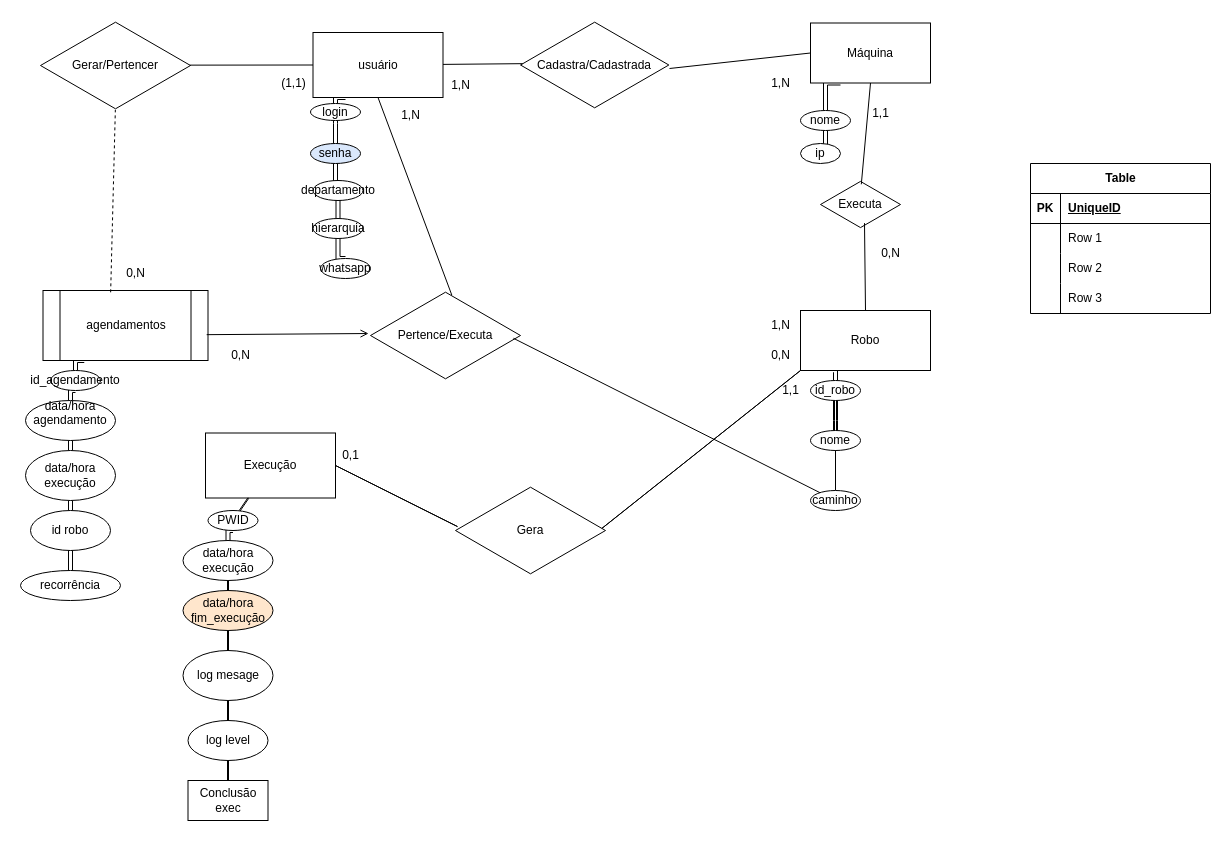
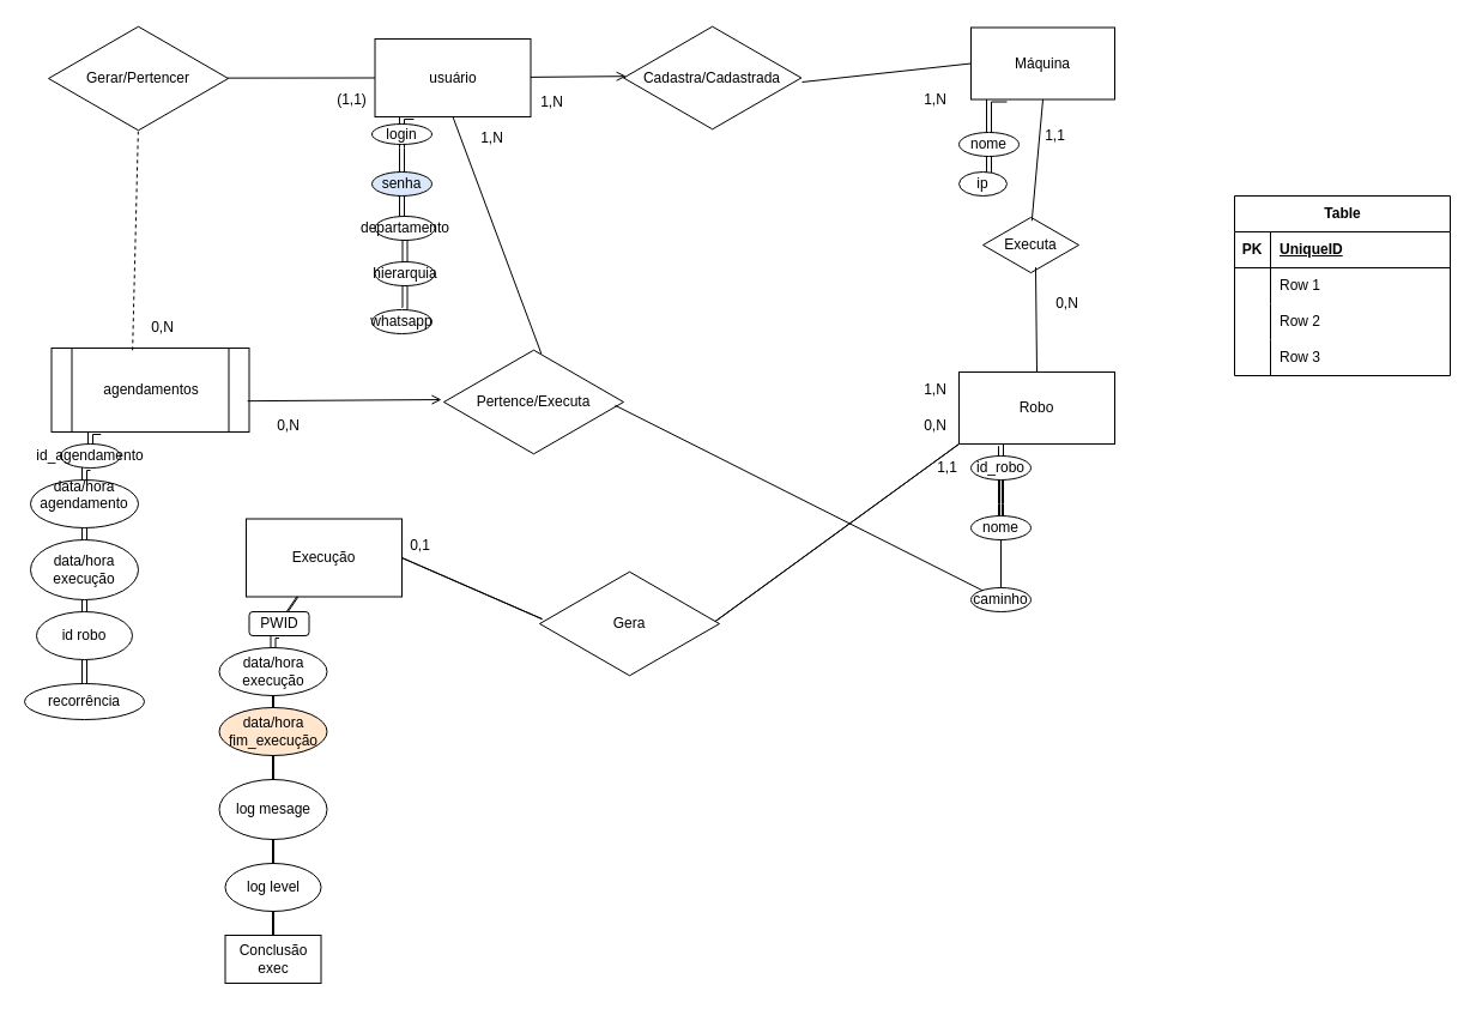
  <mxCell id="0" />
  <mxCell id="1" parent="0" />
  <mxCell id="2" style="edgeStyle=orthogonalEdgeStyle;shape=link;rounded=0;orthogonalLoop=1;jettySize=auto;html=1;exitX=0.25;exitY=1;exitDx=0;exitDy=0;entryX=0.5;entryY=0;entryDx=0;entryDy=0;width=4;" parent="1" source="4" target="51" edge="1"><mxGeometry relative="1" as="geometry" /></mxCell>
  <mxCell id="3" style="edgeStyle=none;shape=link;rounded=0;orthogonalLoop=1;jettySize=auto;html=1;exitX=0;exitY=1;exitDx=0;exitDy=0;width=0;entryX=0.95;entryY=0.511;entryDx=0;entryDy=0;entryPerimeter=0;" parent="1" source="4" target="62" edge="1"><mxGeometry relative="1" as="geometry"><mxPoint x="590" y="470" as="targetPoint" /></mxGeometry></mxCell>
  <mxCell id="4" value="Robo" style="rounded=0;whiteSpace=wrap;html=1;" parent="1" vertex="1"><mxGeometry x="800" y="310" width="130" height="60" as="geometry" /></mxCell>
  <mxCell id="5" style="edgeStyle=orthogonalEdgeStyle;shape=link;rounded=0;orthogonalLoop=1;jettySize=auto;html=1;exitX=0.25;exitY=1;exitDx=0;exitDy=0;entryX=0.5;entryY=0;entryDx=0;entryDy=0;" parent="1" source="6" target="35" edge="1"><mxGeometry relative="1" as="geometry" /></mxCell>
  <mxCell id="6" value="usuário" style="rounded=0;whiteSpace=wrap;html=1;" parent="1" vertex="1"><mxGeometry x="312.5" y="32" width="130" height="65" as="geometry" /></mxCell>
  <mxCell id="7" style="edgeStyle=orthogonalEdgeStyle;shape=link;rounded=0;orthogonalLoop=1;jettySize=auto;html=1;exitX=0.25;exitY=1;exitDx=0;exitDy=0;entryX=0.5;entryY=0;entryDx=0;entryDy=0;" parent="1" source="8" target="53" edge="1"><mxGeometry relative="1" as="geometry" /></mxCell>
  <mxCell id="8" value="agendamentos" style="shape=process;whiteSpace=wrap;html=1;backgroundOutline=1;" parent="1" vertex="1"><mxGeometry x="42.5" y="290" width="165" height="70" as="geometry" /></mxCell>
  <mxCell id="9" value="Pertence/Executa" style="html=1;whiteSpace=wrap;aspect=fixed;shape=isoRectangle;" parent="1" vertex="1"><mxGeometry x="370" y="290" width="150" height="90" as="geometry" /></mxCell>
  <mxCell id="10" value="Gerar/Pertencer" style="html=1;whiteSpace=wrap;aspect=fixed;shape=isoRectangle;" parent="1" vertex="1"><mxGeometry x="40" y="20" width="150" height="90" as="geometry" /></mxCell>
  <mxCell id="11" value="0,N" style="text;html=1;align=center;verticalAlign=middle;resizable=0;points=[];autosize=1;strokeColor=none;fillColor=none;" parent="1" vertex="1"><mxGeometry x="115" y="258" width="40" height="30" as="geometry" /></mxCell>
  <mxCell id="12" value="(1,1)" style="text;html=1;align=center;verticalAlign=middle;resizable=0;points=[];autosize=1;strokeColor=none;fillColor=none;" parent="1" vertex="1"><mxGeometry x="267.5" y="67.5" width="50" height="30" as="geometry" /></mxCell>
  <mxCell id="13" value="0,N" style="text;html=1;align=center;verticalAlign=middle;resizable=0;points=[];autosize=1;strokeColor=none;fillColor=none;" parent="1" vertex="1"><mxGeometry x="220" y="340" width="40" height="30" as="geometry" /></mxCell>
  <mxCell id="14" value="1,N" style="text;html=1;align=center;verticalAlign=middle;resizable=0;points=[];autosize=1;strokeColor=none;fillColor=none;" parent="1" vertex="1"><mxGeometry x="760" y="310" width="40" height="30" as="geometry" /></mxCell>
  <mxCell id="15" style="edgeStyle=orthogonalEdgeStyle;shape=link;rounded=0;orthogonalLoop=1;jettySize=auto;html=1;exitX=0.25;exitY=1;exitDx=0;exitDy=0;entryX=0.5;entryY=0;entryDx=0;entryDy=0;" parent="1" source="16" target="44" edge="1"><mxGeometry relative="1" as="geometry" /></mxCell>
  <mxCell id="16" value="Máquina" style="rounded=0;whiteSpace=wrap;html=1;" parent="1" vertex="1"><mxGeometry x="810" y="22.5" width="120" height="60" as="geometry" /></mxCell>
  <mxCell id="17" value="Cadastra/Cadastrada" style="html=1;whiteSpace=wrap;aspect=fixed;shape=isoRectangle;" parent="1" vertex="1"><mxGeometry x="520" y="20" width="148.34" height="89" as="geometry" /></mxCell>
  <mxCell id="18" value="" style="endArrow=none;html=1;rounded=0;exitX=0.995;exitY=0.496;exitDx=0;exitDy=0;exitPerimeter=0;entryX=0;entryY=0.5;entryDx=0;entryDy=0;" parent="1" source="10" target="6" edge="1"><mxGeometry width="50" height="50" relative="1" as="geometry"><mxPoint x="350" y="-190" as="sourcePoint" /><mxPoint x="400" y="-240" as="targetPoint" /></mxGeometry></mxCell>
  <mxCell id="19" value="" style="endArrow=none;html=1;rounded=0;entryX=0.499;entryY=0.993;entryDx=0;entryDy=0;entryPerimeter=0;exitX=0.41;exitY=0.026;exitDx=0;exitDy=0;exitPerimeter=0;dashed=1;" parent="1" source="8" target="10" edge="1"><mxGeometry width="50" height="50" relative="1" as="geometry"><mxPoint x="30" y="210" as="sourcePoint" /><mxPoint x="80" y="160" as="targetPoint" /></mxGeometry></mxCell>
  <mxCell id="20" value="" style="endArrow=none;html=1;rounded=0;exitX=0.953;exitY=0.531;exitDx=0;exitDy=0;exitPerimeter=0;" parent="1" source="9" target="50" edge="1"><mxGeometry width="50" height="50" relative="1" as="geometry"><mxPoint x="350" y="210" as="sourcePoint" /><mxPoint x="400" y="160" as="targetPoint" /></mxGeometry></mxCell>
  <mxCell id="21" value="" style="endArrow=open;html=1;rounded=0;exitX=0.992;exitY=0.631;exitDx=0;exitDy=0;exitPerimeter=0;entryX=-0.013;entryY=0.478;entryDx=0;entryDy=0;entryPerimeter=0;" parent="1" source="8" target="9" edge="1"><mxGeometry width="50" height="50" relative="1" as="geometry"><mxPoint x="360" y="220" as="sourcePoint" /><mxPoint x="380" y="210" as="targetPoint" /><Array as="points" /></mxGeometry></mxCell>
  <mxCell id="22" value="" style="endArrow=none;html=1;rounded=0;exitX=0.542;exitY=0.051;exitDx=0;exitDy=0;exitPerimeter=0;entryX=0.5;entryY=1;entryDx=0;entryDy=0;" parent="1" source="9" target="6" edge="1"><mxGeometry width="50" height="50" relative="1" as="geometry"><mxPoint x="360" y="220" as="sourcePoint" /><mxPoint x="330" y="120" as="targetPoint" /></mxGeometry></mxCell>
- <mxCell id="23" value="" style="endArrow=none;html=1;rounded=0;entryX=0.015;entryY=0.485;entryDx=0;entryDy=0;entryPerimeter=0;" parent="1" source="6" target="17" edge="1"><mxGeometry width="50" height="50" relative="1" as="geometry"><mxPoint x="440" y="63" as="sourcePoint" /><mxPoint x="420" y="180" as="targetPoint" /></mxGeometry></mxCell>
+ <mxCell id="23" value="" style="endArrow=open;html=1;rounded=0;entryX=0.015;entryY=0.485;entryDx=0;entryDy=0;entryPerimeter=0;" parent="1" source="6" target="17" edge="1"><mxGeometry width="50" height="50" relative="1" as="geometry"><mxPoint x="440" y="63" as="sourcePoint" /><mxPoint x="420" y="180" as="targetPoint" /></mxGeometry></mxCell>
  <mxCell id="24" value="" style="endArrow=none;html=1;rounded=0;exitX=0;exitY=0.5;exitDx=0;exitDy=0;" parent="1" source="16" edge="1"><mxGeometry width="50" height="50" relative="1" as="geometry"><mxPoint x="380" y="240" as="sourcePoint" /><mxPoint x="669" y="68" as="targetPoint" /></mxGeometry></mxCell>
  <mxCell id="25" value="Executa" style="html=1;whiteSpace=wrap;aspect=fixed;shape=isoRectangle;" parent="1" vertex="1"><mxGeometry x="820" y="180" width="80" height="48" as="geometry" /></mxCell>
  <mxCell id="26" value="" style="endArrow=none;html=1;rounded=0;entryX=0.5;entryY=1;entryDx=0;entryDy=0;exitX=0.51;exitY=0.079;exitDx=0;exitDy=0;exitPerimeter=0;" parent="1" source="25" target="16" edge="1"><mxGeometry width="50" height="50" relative="1" as="geometry"><mxPoint x="560" y="180" as="sourcePoint" /><mxPoint x="610" y="130" as="targetPoint" /></mxGeometry></mxCell>
  <mxCell id="27" value="" style="endArrow=none;html=1;rounded=0;exitX=0.5;exitY=0;exitDx=0;exitDy=0;entryX=0.55;entryY=0.888;entryDx=0;entryDy=0;entryPerimeter=0;" parent="1" source="4" target="25" edge="1"><mxGeometry width="50" height="50" relative="1" as="geometry"><mxPoint x="650" y="280" as="sourcePoint" /><mxPoint x="700" y="229" as="targetPoint" /></mxGeometry></mxCell>
  <mxCell id="28" value="0,N" style="text;html=1;align=center;verticalAlign=middle;resizable=0;points=[];autosize=1;strokeColor=none;fillColor=none;" parent="1" vertex="1"><mxGeometry x="760" y="340" width="40" height="30" as="geometry" /></mxCell>
  <mxCell id="29" value="1,N" style="text;html=1;align=center;verticalAlign=middle;resizable=0;points=[];autosize=1;strokeColor=none;fillColor=none;" parent="1" vertex="1"><mxGeometry x="760" y="67.5" width="40" height="30" as="geometry" /></mxCell>
  <mxCell id="30" value="1,N" style="text;html=1;align=center;verticalAlign=middle;resizable=0;points=[];autosize=1;strokeColor=none;fillColor=none;" parent="1" vertex="1"><mxGeometry x="440" y="70" width="40" height="30" as="geometry" /></mxCell>
  <mxCell id="31" value="0,N" style="text;html=1;align=center;verticalAlign=middle;resizable=0;points=[];autosize=1;strokeColor=none;fillColor=none;" parent="1" vertex="1"><mxGeometry x="870" y="238" width="40" height="30" as="geometry" /></mxCell>
  <mxCell id="32" value="1,1" style="text;html=1;align=center;verticalAlign=middle;resizable=0;points=[];autosize=1;strokeColor=none;fillColor=none;" parent="1" vertex="1"><mxGeometry x="860" y="98" width="40" height="30" as="geometry" /></mxCell>
  <mxCell id="33" value="1,N" style="text;html=1;align=center;verticalAlign=middle;resizable=0;points=[];autosize=1;strokeColor=none;fillColor=none;" parent="1" vertex="1"><mxGeometry x="390" y="100" width="40" height="30" as="geometry" /></mxCell>
  <mxCell id="34" style="edgeStyle=orthogonalEdgeStyle;shape=link;rounded=0;orthogonalLoop=1;jettySize=auto;html=1;entryX=0.5;entryY=0;entryDx=0;entryDy=0;" parent="1" source="35" target="37" edge="1"><mxGeometry relative="1" as="geometry" /></mxCell>
  <mxCell id="35" value="login" style="ellipse;whiteSpace=wrap;html=1;" parent="1" vertex="1"><mxGeometry x="310" y="103" width="50" height="17" as="geometry" /></mxCell>
  <mxCell id="36" style="edgeStyle=orthogonalEdgeStyle;shape=link;rounded=0;orthogonalLoop=1;jettySize=auto;html=1;entryX=0.5;entryY=0;entryDx=0;entryDy=0;" parent="1" source="37" target="39" edge="1"><mxGeometry relative="1" as="geometry" /></mxCell>
  <mxCell id="37" value="senha" style="ellipse;whiteSpace=wrap;html=1;fillColor=#dae8fc;" parent="1" vertex="1"><mxGeometry x="310" y="143" width="50" height="20" as="geometry" /></mxCell>
  <mxCell id="38" style="edgeStyle=orthogonalEdgeStyle;shape=link;rounded=0;orthogonalLoop=1;jettySize=auto;html=1;entryX=0.5;entryY=0;entryDx=0;entryDy=0;" parent="1" source="39" target="41" edge="1"><mxGeometry relative="1" as="geometry" /></mxCell>
  <mxCell id="39" value="departamento" style="ellipse;whiteSpace=wrap;html=1;" parent="1" vertex="1"><mxGeometry x="312.5" y="180" width="50" height="20" as="geometry" /></mxCell>
  <mxCell id="40" style="edgeStyle=orthogonalEdgeStyle;shape=link;rounded=0;orthogonalLoop=1;jettySize=auto;html=1;entryX=0.5;entryY=0;entryDx=0;entryDy=0;" parent="1" source="41" target="42" edge="1"><mxGeometry relative="1" as="geometry" /></mxCell>
  <mxCell id="41" value="hierarquia" style="ellipse;whiteSpace=wrap;html=1;" parent="1" vertex="1"><mxGeometry x="312.5" y="218" width="50" height="20" as="geometry" /></mxCell>
- <mxCell id="42" value="whatsapp" style="ellipse;whiteSpace=wrap;html=1;" parent="1" vertex="1"><mxGeometry x="320" y="258" width="50" height="20" as="geometry" /></mxCell>
+ <mxCell id="42" value="whatsapp" style="ellipse;whiteSpace=wrap;html=1;" parent="1" vertex="1"><mxGeometry x="310" y="258" width="50" height="20" as="geometry" /></mxCell>
  <mxCell id="43" style="edgeStyle=orthogonalEdgeStyle;shape=link;rounded=0;orthogonalLoop=1;jettySize=auto;html=1;entryX=0.5;entryY=0;entryDx=0;entryDy=0;" parent="1" source="44" target="45" edge="1"><mxGeometry relative="1" as="geometry" /></mxCell>
  <mxCell id="44" value="nome" style="ellipse;whiteSpace=wrap;html=1;" parent="1" vertex="1"><mxGeometry x="800" y="110" width="50" height="20" as="geometry" /></mxCell>
  <mxCell id="45" value="ip" style="ellipse;whiteSpace=wrap;html=1;" parent="1" vertex="1"><mxGeometry x="800" y="143" width="40" height="20" as="geometry" /></mxCell>
  <mxCell id="46" style="edgeStyle=orthogonalEdgeStyle;shape=link;rounded=0;orthogonalLoop=1;jettySize=auto;html=1;entryX=0.5;entryY=1;entryDx=0;entryDy=0;" parent="1" source="48" target="51" edge="1"><mxGeometry relative="1" as="geometry" /></mxCell>
  <mxCell id="47" value="" style="edgeStyle=orthogonalEdgeStyle;shape=link;rounded=0;orthogonalLoop=1;jettySize=auto;html=1;width=-2;" parent="1" source="48" target="51" edge="1"><mxGeometry relative="1" as="geometry" /></mxCell>
  <mxCell id="48" value="nome" style="ellipse;whiteSpace=wrap;html=1;" parent="1" vertex="1"><mxGeometry x="810" y="430" width="50" height="20" as="geometry" /></mxCell>
  <mxCell id="49" style="edgeStyle=orthogonalEdgeStyle;shape=link;rounded=0;orthogonalLoop=1;jettySize=auto;html=1;entryX=0.5;entryY=1;entryDx=0;entryDy=0;width=0;" parent="1" source="50" target="48" edge="1"><mxGeometry relative="1" as="geometry" /></mxCell>
  <mxCell id="50" value="caminho" style="ellipse;whiteSpace=wrap;html=1;" parent="1" vertex="1"><mxGeometry x="810" y="490" width="50" height="20" as="geometry" /></mxCell>
  <mxCell id="51" value="id_robo" style="ellipse;whiteSpace=wrap;html=1;" parent="1" vertex="1"><mxGeometry x="810" y="380" width="50" height="20" as="geometry" /></mxCell>
  <mxCell id="52" style="edgeStyle=orthogonalEdgeStyle;shape=link;rounded=0;orthogonalLoop=1;jettySize=auto;html=1;exitX=0.5;exitY=1;exitDx=0;exitDy=0;entryX=0.5;entryY=0;entryDx=0;entryDy=0;" parent="1" source="53" target="55" edge="1"><mxGeometry relative="1" as="geometry" /></mxCell>
  <mxCell id="53" value="id_agendamento" style="ellipse;whiteSpace=wrap;html=1;" parent="1" vertex="1"><mxGeometry x="50" y="370" width="50" height="20" as="geometry" /></mxCell>
  <mxCell id="54" style="edgeStyle=orthogonalEdgeStyle;shape=link;rounded=0;orthogonalLoop=1;jettySize=auto;html=1;exitX=0.5;exitY=1;exitDx=0;exitDy=0;entryX=0.5;entryY=0;entryDx=0;entryDy=0;" parent="1" source="55" target="57" edge="1"><mxGeometry relative="1" as="geometry" /></mxCell>
  <mxCell id="55" value="data/hora agendamento&lt;div&gt;&lt;br&gt;&lt;/div&gt;" style="ellipse;whiteSpace=wrap;html=1;" parent="1" vertex="1"><mxGeometry x="25" y="400" width="90" height="40" as="geometry" /></mxCell>
  <mxCell id="56" style="edgeStyle=orthogonalEdgeStyle;shape=link;rounded=0;orthogonalLoop=1;jettySize=auto;html=1;exitX=0.5;exitY=1;exitDx=0;exitDy=0;entryX=0.5;entryY=0;entryDx=0;entryDy=0;" parent="1" source="57" target="58" edge="1"><mxGeometry relative="1" as="geometry" /></mxCell>
  <mxCell id="57" value="data/hora execução" style="ellipse;whiteSpace=wrap;html=1;" parent="1" vertex="1"><mxGeometry x="25" y="450" width="90" height="50" as="geometry" /></mxCell>
  <mxCell id="58" value="&lt;div&gt;id robo&lt;/div&gt;" style="ellipse;whiteSpace=wrap;html=1;" parent="1" vertex="1"><mxGeometry x="30" y="510" width="80" height="40" as="geometry" /></mxCell>
  <mxCell id="59" style="edgeStyle=orthogonalEdgeStyle;shape=link;rounded=0;orthogonalLoop=1;jettySize=auto;html=1;exitX=0.5;exitY=0;exitDx=0;exitDy=0;entryX=0.5;entryY=1;entryDx=0;entryDy=0;" parent="1" source="60" target="58" edge="1"><mxGeometry relative="1" as="geometry" /></mxCell>
  <mxCell id="60" value="recorrência" style="ellipse;whiteSpace=wrap;html=1;" parent="1" vertex="1"><mxGeometry x="20" y="570" width="100" height="30" as="geometry" /></mxCell>
  <mxCell id="61" style="edgeStyle=none;shape=link;rounded=0;orthogonalLoop=1;jettySize=auto;html=1;width=0;entryX=1;entryY=0.5;entryDx=0;entryDy=0;exitX=0.013;exitY=0.456;exitDx=0;exitDy=0;exitPerimeter=0;" parent="1" source="62" target="63" edge="1"><mxGeometry relative="1" as="geometry"><mxPoint x="340" y="465" as="targetPoint" /></mxGeometry></mxCell>
- <mxCell id="62" value="Gera" style="html=1;whiteSpace=wrap;aspect=fixed;shape=isoRectangle;" parent="1" vertex="1"><mxGeometry x="455" y="485" width="150" height="90" as="geometry" /></mxCell>
+ <mxCell id="62" value="Gera" style="html=1;whiteSpace=wrap;aspect=fixed;shape=isoRectangle;" parent="1" vertex="1"><mxGeometry x="450" y="475" width="150" height="90" as="geometry" /></mxCell>
  <mxCell id="63" value="Execução" style="rounded=0;whiteSpace=wrap;html=1;" parent="1" vertex="1"><mxGeometry x="205" y="432.5" width="130" height="65" as="geometry" /></mxCell>
  <mxCell id="64" style="edgeStyle=orthogonalEdgeStyle;shape=link;rounded=0;orthogonalLoop=1;jettySize=auto;html=1;exitX=0.5;exitY=1;exitDx=0;exitDy=0;entryX=0.5;entryY=0;entryDx=0;entryDy=0;" parent="1" source="66" target="68" edge="1"><mxGeometry relative="1" as="geometry" /></mxCell>
  <mxCell id="65" style="edgeStyle=none;shape=link;rounded=0;orthogonalLoop=1;jettySize=auto;html=1;width=1;" parent="1" source="66" target="63" edge="1"><mxGeometry relative="1" as="geometry" /></mxCell>
- <mxCell id="66" value="PWID" style="ellipse;whiteSpace=wrap;html=1;" parent="1" vertex="1"><mxGeometry x="207.5" y="510" width="50" height="20" as="geometry" /></mxCell>
+ <mxCell id="66" value="PWID" style="whiteSpace=wrap;html=1;rounded=1;" parent="1" vertex="1"><mxGeometry x="207.5" y="510" width="50" height="20" as="geometry" /></mxCell>
  <mxCell id="67" style="edgeStyle=none;shape=link;rounded=0;orthogonalLoop=1;jettySize=auto;html=1;exitX=0.5;exitY=1;exitDx=0;exitDy=0;width=1;" parent="1" source="68" target="77" edge="1"><mxGeometry relative="1" as="geometry" /></mxCell>
  <mxCell id="68" value="data/hora execução" style="ellipse;whiteSpace=wrap;html=1;" parent="1" vertex="1"><mxGeometry x="182.5" y="540" width="90" height="40" as="geometry" /></mxCell>
  <mxCell id="69" style="edgeStyle=orthogonalEdgeStyle;shape=link;rounded=0;orthogonalLoop=1;jettySize=auto;html=1;exitX=0.5;exitY=1;exitDx=0;exitDy=0;entryX=0.5;entryY=0;entryDx=0;entryDy=0;width=1;" parent="1" source="70" target="71" edge="1"><mxGeometry relative="1" as="geometry" /></mxCell>
  <mxCell id="70" value="log mesage" style="ellipse;whiteSpace=wrap;html=1;" parent="1" vertex="1"><mxGeometry x="182.5" y="650" width="90" height="50" as="geometry" /></mxCell>
  <mxCell id="71" value="&lt;div&gt;log level&lt;/div&gt;" style="ellipse;whiteSpace=wrap;html=1;" parent="1" vertex="1"><mxGeometry x="187.5" y="720" width="80" height="40" as="geometry" /></mxCell>
  <mxCell id="72" style="edgeStyle=orthogonalEdgeStyle;shape=link;rounded=0;orthogonalLoop=1;jettySize=auto;html=1;exitX=0.5;exitY=0;exitDx=0;exitDy=0;entryX=0.5;entryY=1;entryDx=0;entryDy=0;width=-1;" parent="1" source="73" target="71" edge="1"><mxGeometry relative="1" as="geometry"><mxPoint x="227.5" y="710" as="sourcePoint" /></mxGeometry></mxCell>
  <mxCell id="73" value="Conclusão exec" style="whiteSpace=wrap;html=1;rounded=0;" parent="1" vertex="1"><mxGeometry x="187.5" y="780" width="80" height="40" as="geometry" /></mxCell>
  <mxCell id="74" value="0,1" style="text;html=1;align=center;verticalAlign=middle;resizable=0;points=[];autosize=1;strokeColor=none;fillColor=none;" parent="1" vertex="1"><mxGeometry x="330" y="440" width="40" height="30" as="geometry" /></mxCell>
  <mxCell id="75" value="1,1" style="text;html=1;align=center;verticalAlign=middle;resizable=0;points=[];autosize=1;strokeColor=none;fillColor=none;" parent="1" vertex="1"><mxGeometry x="770" y="375" width="40" height="30" as="geometry" /></mxCell>
  <mxCell id="76" style="edgeStyle=none;shape=link;rounded=0;orthogonalLoop=1;jettySize=auto;html=1;entryX=0.5;entryY=0;entryDx=0;entryDy=0;width=-1;" parent="1" source="77" target="70" edge="1"><mxGeometry relative="1" as="geometry" /></mxCell>
  <mxCell id="77" value="data/hora fim_execução" style="ellipse;whiteSpace=wrap;html=1;fillColor=#ffe6cc;" parent="1" vertex="1"><mxGeometry x="182.5" y="590" width="90" height="40" as="geometry" /></mxCell>
  <mxCell id="78" value="Table" style="shape=table;startSize=30;container=1;collapsible=1;childLayout=tableLayout;fixedRows=1;rowLines=0;fontStyle=1;align=center;resizeLast=1;html=1;" parent="1" vertex="1"><mxGeometry x="1030" y="163" width="180" height="150" as="geometry" /></mxCell>
  <mxCell id="79" value="" style="shape=tableRow;horizontal=0;startSize=0;swimlaneHead=0;swimlaneBody=0;fillColor=none;collapsible=0;dropTarget=0;points=[[0,0.5],[1,0.5]];portConstraint=eastwest;top=0;left=0;right=0;bottom=1;" parent="78" vertex="1"><mxGeometry y="30" width="180" height="30" as="geometry" /></mxCell>
  <mxCell id="80" value="PK" style="shape=partialRectangle;connectable=0;fillColor=none;top=0;left=0;bottom=0;right=0;fontStyle=1;overflow=hidden;whiteSpace=wrap;html=1;" parent="79" vertex="1"><mxGeometry width="30" height="30" as="geometry"><mxRectangle width="30" height="30" as="alternateBounds" /></mxGeometry></mxCell>
  <mxCell id="81" value="UniqueID" style="shape=partialRectangle;connectable=0;fillColor=none;top=0;left=0;bottom=0;right=0;align=left;spacingLeft=6;fontStyle=5;overflow=hidden;whiteSpace=wrap;html=1;" parent="79" vertex="1"><mxGeometry x="30" width="150" height="30" as="geometry"><mxRectangle width="150" height="30" as="alternateBounds" /></mxGeometry></mxCell>
  <mxCell id="82" value="" style="shape=tableRow;horizontal=0;startSize=0;swimlaneHead=0;swimlaneBody=0;fillColor=none;collapsible=0;dropTarget=0;points=[[0,0.5],[1,0.5]];portConstraint=eastwest;top=0;left=0;right=0;bottom=0;" parent="78" vertex="1"><mxGeometry y="60" width="180" height="30" as="geometry" /></mxCell>
  <mxCell id="83" value="" style="shape=partialRectangle;connectable=0;fillColor=none;top=0;left=0;bottom=0;right=0;editable=1;overflow=hidden;whiteSpace=wrap;html=1;" parent="82" vertex="1"><mxGeometry width="30" height="30" as="geometry"><mxRectangle width="30" height="30" as="alternateBounds" /></mxGeometry></mxCell>
  <mxCell id="84" value="Row 1" style="shape=partialRectangle;connectable=0;fillColor=none;top=0;left=0;bottom=0;right=0;align=left;spacingLeft=6;overflow=hidden;whiteSpace=wrap;html=1;" parent="82" vertex="1"><mxGeometry x="30" width="150" height="30" as="geometry"><mxRectangle width="150" height="30" as="alternateBounds" /></mxGeometry></mxCell>
  <mxCell id="85" value="" style="shape=tableRow;horizontal=0;startSize=0;swimlaneHead=0;swimlaneBody=0;fillColor=none;collapsible=0;dropTarget=0;points=[[0,0.5],[1,0.5]];portConstraint=eastwest;top=0;left=0;right=0;bottom=0;" parent="78" vertex="1"><mxGeometry y="90" width="180" height="30" as="geometry" /></mxCell>
  <mxCell id="86" value="" style="shape=partialRectangle;connectable=0;fillColor=none;top=0;left=0;bottom=0;right=0;editable=1;overflow=hidden;whiteSpace=wrap;html=1;" parent="85" vertex="1"><mxGeometry width="30" height="30" as="geometry"><mxRectangle width="30" height="30" as="alternateBounds" /></mxGeometry></mxCell>
  <mxCell id="87" value="Row 2" style="shape=partialRectangle;connectable=0;fillColor=none;top=0;left=0;bottom=0;right=0;align=left;spacingLeft=6;overflow=hidden;whiteSpace=wrap;html=1;" parent="85" vertex="1"><mxGeometry x="30" width="150" height="30" as="geometry"><mxRectangle width="150" height="30" as="alternateBounds" /></mxGeometry></mxCell>
  <mxCell id="88" value="" style="shape=tableRow;horizontal=0;startSize=0;swimlaneHead=0;swimlaneBody=0;fillColor=none;collapsible=0;dropTarget=0;points=[[0,0.5],[1,0.5]];portConstraint=eastwest;top=0;left=0;right=0;bottom=0;" parent="78" vertex="1"><mxGeometry y="120" width="180" height="30" as="geometry" /></mxCell>
  <mxCell id="89" value="" style="shape=partialRectangle;connectable=0;fillColor=none;top=0;left=0;bottom=0;right=0;editable=1;overflow=hidden;whiteSpace=wrap;html=1;" parent="88" vertex="1"><mxGeometry width="30" height="30" as="geometry"><mxRectangle width="30" height="30" as="alternateBounds" /></mxGeometry></mxCell>
  <mxCell id="90" value="Row 3" style="shape=partialRectangle;connectable=0;fillColor=none;top=0;left=0;bottom=0;right=0;align=left;spacingLeft=6;overflow=hidden;whiteSpace=wrap;html=1;" parent="88" vertex="1"><mxGeometry x="30" width="150" height="30" as="geometry"><mxRectangle width="150" height="30" as="alternateBounds" /></mxGeometry></mxCell>
